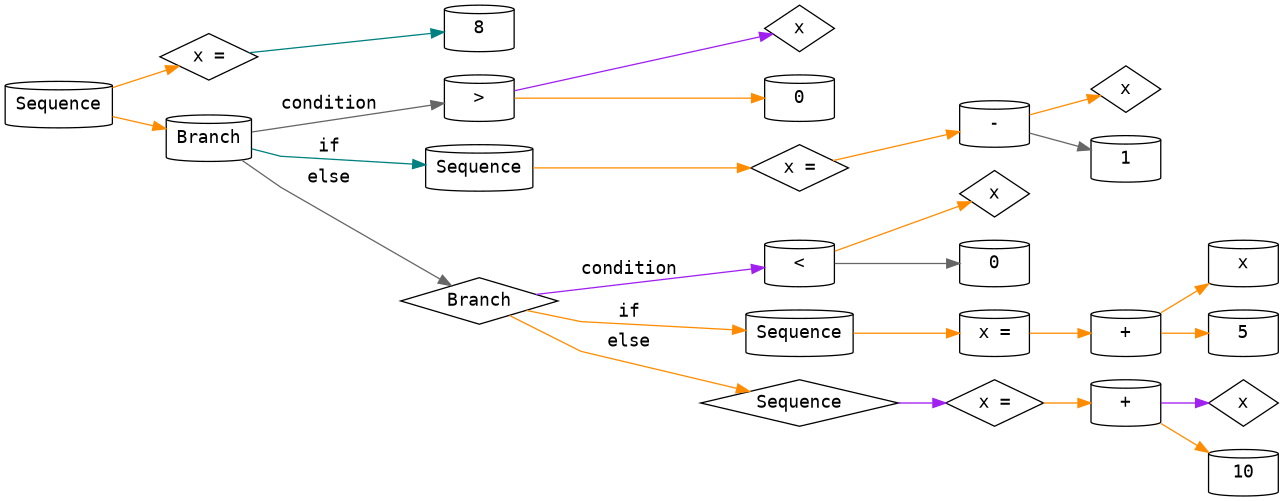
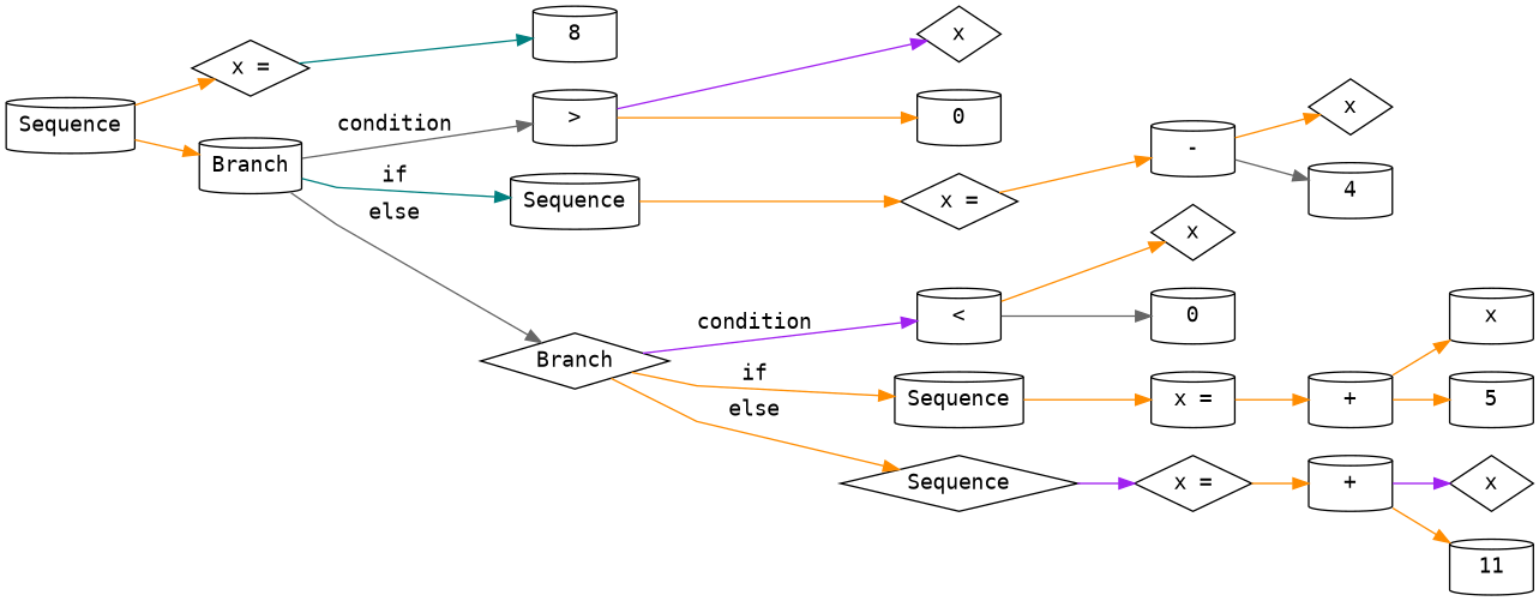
  digraph {
    rankdir=LR
    splines=polyline
    node [fontname=monospace shape=cylinder]
    edge [color=darkorange fontname=monospace]
    n1 [label=Sequence]
    n2 [label="x =" shape=diamond]
    n3 [label=Branch]
    n4 [label=8]
    n5 [label=">"]
    n6 [label=Sequence]
    n7 [label=Branch shape=diamond]
    n8 [label=x shape=diamond]
    n9 [label=0]
    n10 [label="x =" shape=diamond]
    n11 [label="<"]
    n12 [label=Sequence]
    n13 [label=Sequence shape=diamond]
    n14 [label="-"]
    n15 [label=x shape=diamond]
-   n16 [label=1]
+   n16 [label=4]
    n17 [label=x shape=diamond]
    n18 [label=0]
    n19 [label="x ="]
    n20 [label="x =" shape=diamond]
    n21 [label="+"]
    n22 [label=x]
    n23 [label=5]
    n24 [label="+"]
    n25 [label=x shape=diamond]
-   n26 [label=10]
+   n26 [label=11]
    n1 -> n2
    n1 -> n3
    n2 -> n4 [color=teal]
    n3 -> n5 [color=gray40 label=condition]
    n3 -> n6 [color=teal label=if]
    n3 -> n7 [color=gray40 label=else]
    n5 -> n8 [color=purple]
    n5 -> n9
    n6 -> n10
    n7 -> n11 [color=purple label=condition]
    n7 -> n12 [label=if]
    n7 -> n13 [label=else]
    n10 -> n14
    n11 -> n17
    n11 -> n18 [color=gray40]
    n12 -> n19
    n13 -> n20 [color=purple]
    n14 -> n15
    n14 -> n16 [color=gray40]
    n19 -> n21
    n20 -> n24
    n21 -> n22
    n21 -> n23
    n24 -> n25 [color=purple]
    n24 -> n26
  }
